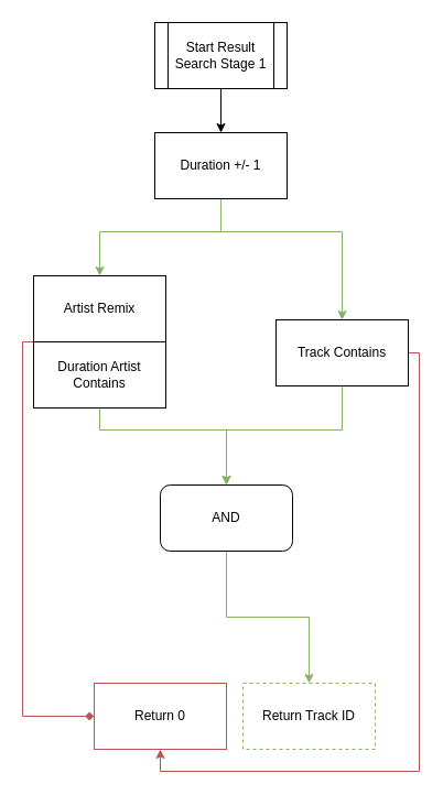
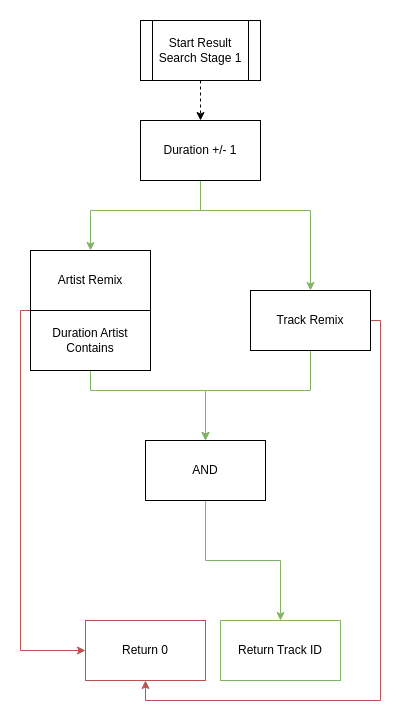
  <mxCell id="0" />
  <mxCell id="1" parent="0" />
  <mxCell id="2" style="edgeStyle=orthogonalEdgeStyle;rounded=0;orthogonalLoop=1;jettySize=auto;html=1;entryX=0.5;entryY=0;entryDx=0;entryDy=0;endArrow=classic;endFill=1;fillColor=#d5e8d4;strokeColor=#82b366;" parent="1" target="6" edge="1"><mxGeometry relative="1" as="geometry"><Array as="points"><mxPoint x="200" y="210" /><mxPoint x="90" y="210" /></Array><mxPoint x="200" y="180" as="sourcePoint" /></mxGeometry></mxCell>
  <mxCell id="3" style="edgeStyle=orthogonalEdgeStyle;rounded=0;orthogonalLoop=1;jettySize=auto;html=1;entryX=0.5;entryY=0;entryDx=0;entryDy=0;endArrow=classic;endFill=1;fillColor=#d5e8d4;strokeColor=#82b366;" parent="1" target="9" edge="1"><mxGeometry relative="1" as="geometry"><Array as="points"><mxPoint x="200" y="210" /><mxPoint x="310" y="210" /></Array><mxPoint x="200" y="180" as="sourcePoint" /></mxGeometry></mxCell>
- <mxCell id="4" style="edgeStyle=orthogonalEdgeStyle;rounded=0;orthogonalLoop=1;jettySize=auto;html=1;entryX=0.5;entryY=0;entryDx=0;entryDy=0;" edge="1" parent="1" source="5" target="13"><mxGeometry relative="1" as="geometry" /></mxCell>
+ <mxCell id="4" style="edgeStyle=orthogonalEdgeStyle;rounded=0;orthogonalLoop=1;jettySize=auto;html=1;entryX=0.5;entryY=0;entryDx=0;entryDy=0;dashed=1;" edge="1" parent="1" source="5" target="13"><mxGeometry relative="1" as="geometry" /></mxCell>
  <mxCell id="5" value="Start Result Search Stage 1" style="shape=process;whiteSpace=wrap;html=1;backgroundOutline=1;" parent="1" vertex="1"><mxGeometry x="140" y="20" width="120" height="60" as="geometry" /></mxCell>
  <mxCell id="6" value="Artist Remix" style="rounded=0;whiteSpace=wrap;html=1;" parent="1" vertex="1"><mxGeometry x="30" y="250" width="120" height="60" as="geometry" /></mxCell>
  <mxCell id="7" style="edgeStyle=orthogonalEdgeStyle;rounded=0;orthogonalLoop=1;jettySize=auto;html=1;entryX=0.5;entryY=1;entryDx=0;entryDy=0;endArrow=classic;endFill=1;fillColor=#f8cecc;strokeColor=#b85450;" parent="1" source="9" target="15" edge="1"><mxGeometry relative="1" as="geometry"><Array as="points"><mxPoint x="380" y="320" /><mxPoint x="380" y="700" /><mxPoint x="145" y="700" /></Array></mxGeometry></mxCell>
  <mxCell id="8" style="edgeStyle=orthogonalEdgeStyle;rounded=0;orthogonalLoop=1;jettySize=auto;html=1;fillColor=#d5e8d4;strokeColor=#82b366;" edge="1" parent="1" source="9" target="17"><mxGeometry relative="1" as="geometry"><Array as="points"><mxPoint x="310" y="390" /><mxPoint x="205" y="390" /></Array></mxGeometry></mxCell>
- <mxCell id="9" value="Track Contains" style="rounded=0;whiteSpace=wrap;html=1;" parent="1" vertex="1"><mxGeometry x="250" y="290" width="120" height="60" as="geometry" /></mxCell>
- <mxCell id="10" style="edgeStyle=orthogonalEdgeStyle;rounded=0;orthogonalLoop=1;jettySize=auto;html=1;entryX=0;entryY=0.5;entryDx=0;entryDy=0;endArrow=diamond;endFill=1;exitX=0;exitY=0.067;exitDx=0;exitDy=0;exitPerimeter=0;fillColor=#f8cecc;strokeColor=#b85450;" parent="1" source="12" target="15" edge="1"><mxGeometry relative="1" as="geometry"><Array as="points"><mxPoint x="30" y="310" /><mxPoint x="20" y="310" /><mxPoint x="20" y="650" /></Array></mxGeometry></mxCell>
+ <mxCell id="9" value="Track Remix" style="rounded=0;whiteSpace=wrap;html=1;" parent="1" vertex="1"><mxGeometry x="250" y="290" width="120" height="60" as="geometry" /></mxCell>
+ <mxCell id="10" style="edgeStyle=orthogonalEdgeStyle;rounded=0;orthogonalLoop=1;jettySize=auto;html=1;entryX=0;entryY=0.5;entryDx=0;entryDy=0;endArrow=classic;endFill=1;exitX=0;exitY=0.067;exitDx=0;exitDy=0;exitPerimeter=0;fillColor=#f8cecc;strokeColor=#b85450;" parent="1" source="12" target="15" edge="1"><mxGeometry relative="1" as="geometry"><Array as="points"><mxPoint x="30" y="310" /><mxPoint x="20" y="310" /><mxPoint x="20" y="650" /></Array></mxGeometry></mxCell>
  <mxCell id="11" style="edgeStyle=orthogonalEdgeStyle;rounded=0;orthogonalLoop=1;jettySize=auto;html=1;entryX=0.5;entryY=0;entryDx=0;entryDy=0;fillColor=#d5e8d4;strokeColor=#82b366;" edge="1" parent="1" source="12" target="17"><mxGeometry relative="1" as="geometry"><Array as="points"><mxPoint x="90" y="390" /><mxPoint x="205" y="390" /></Array></mxGeometry></mxCell>
  <mxCell id="12" value="Duration Artist Contains" style="rounded=0;whiteSpace=wrap;html=1;" parent="1" vertex="1"><mxGeometry x="30" y="310" width="120" height="60" as="geometry" /></mxCell>
  <mxCell id="13" value="Duration +/- 1" style="rounded=0;whiteSpace=wrap;html=1;" parent="1" vertex="1"><mxGeometry x="140" y="120" width="120" height="60" as="geometry" /></mxCell>
- <mxCell id="14" value="Return Track ID" style="rounded=0;whiteSpace=wrap;html=1;fillColor=none;strokeColor=#82b366;dashed=1;" parent="1" vertex="1"><mxGeometry x="220" y="620" width="120" height="60" as="geometry" /></mxCell>
+ <mxCell id="14" value="Return Track ID" style="rounded=0;whiteSpace=wrap;html=1;fillColor=none;strokeColor=#82b366;" parent="1" vertex="1"><mxGeometry x="220" y="620" width="120" height="60" as="geometry" /></mxCell>
  <mxCell id="15" value="Return 0" style="rounded=0;whiteSpace=wrap;html=1;fillColor=none;strokeColor=#b85450;" parent="1" vertex="1"><mxGeometry x="85" y="620" width="120" height="60" as="geometry" /></mxCell>
  <mxCell id="16" style="edgeStyle=orthogonalEdgeStyle;rounded=0;orthogonalLoop=1;jettySize=auto;html=1;entryX=0.5;entryY=0;entryDx=0;entryDy=0;fillColor=#d5e8d4;strokeColor=#82b366;" edge="1" parent="1" source="17" target="14"><mxGeometry relative="1" as="geometry" /></mxCell>
- <mxCell id="17" value="AND" style="whiteSpace=wrap;html=1;rounded=1;" vertex="1" parent="1"><mxGeometry x="145" y="440" width="120" height="60" as="geometry" /></mxCell>
+ <mxCell id="17" value="AND" style="rounded=0;whiteSpace=wrap;html=1;" vertex="1" parent="1"><mxGeometry x="145" y="440" width="120" height="60" as="geometry" /></mxCell>
